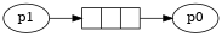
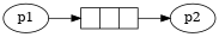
  digraph {
    rankdir=LR
    splines=false
    n1 [height=0 label="{<f0>|<f1>|<f2>}" shape=record style=solid width=0]
-   p2 [height=0 label=p0 width=0]
+   p2 [height=0 width=0]
    p1 [height=0 width=0]
    n1 -> p2
    p1 -> n1
  }
